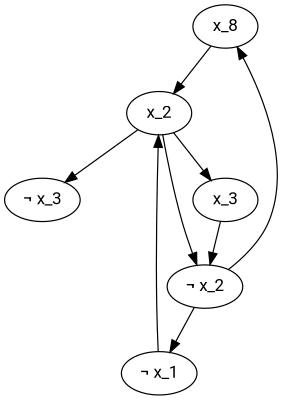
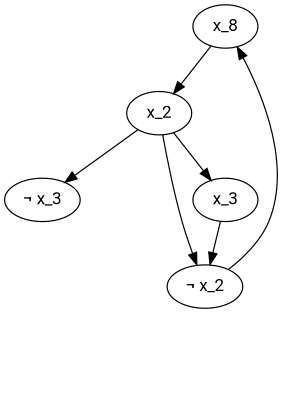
  digraph {
    fontname=Roboto
    node [fontname=Roboto]
    edge [fontname=Roboto]
    n1 [label=x_8]
    n2 [label=x_2]
    n3 [label=x_3]
    n4 [label="¬ x_3"]
    n5 [label="¬ x_2"]
-   n6 [label="¬ x_1"]
    n1 -> n2
    n2 -> n3
    n2 -> n4
    n2 -> n5
    n3 -> n5
    n5 -> n1
-   n5 -> n6
-   n6 -> n2
  }
